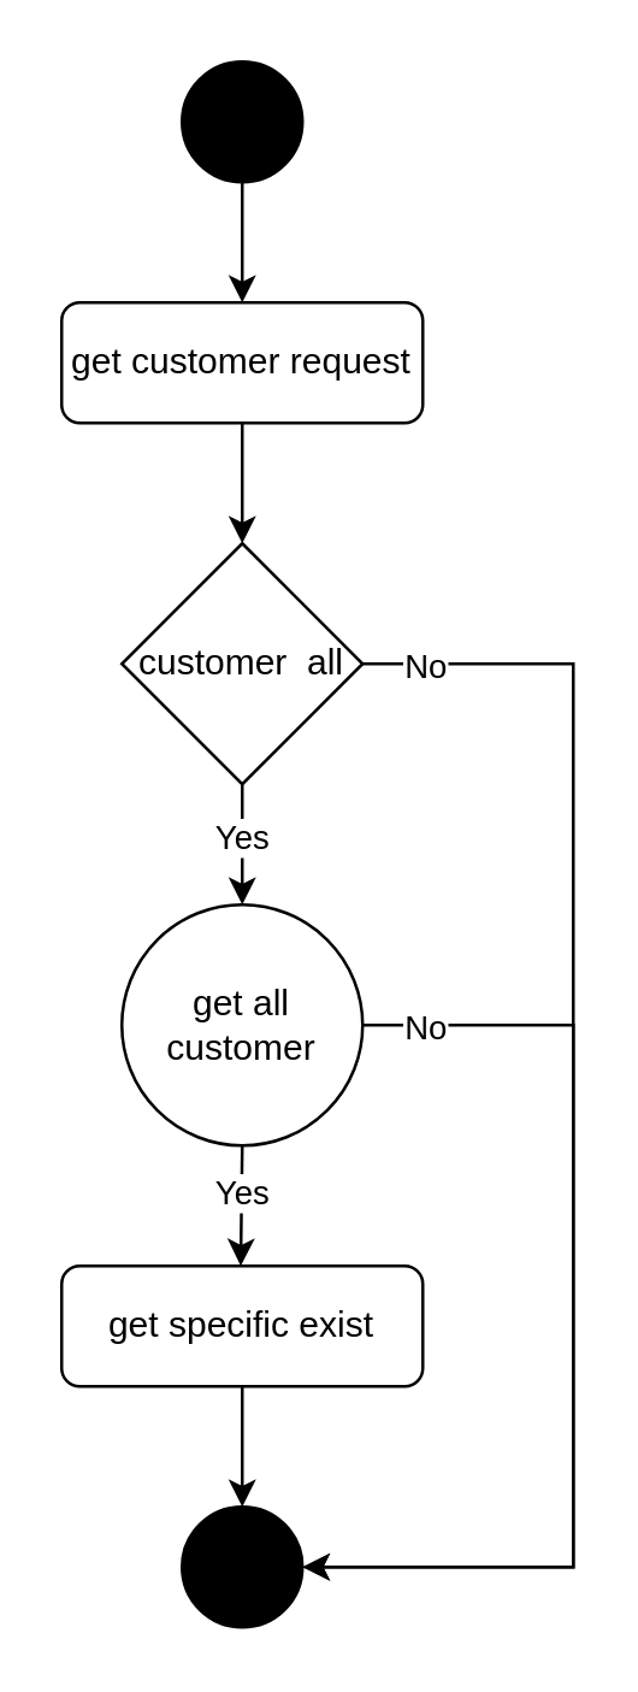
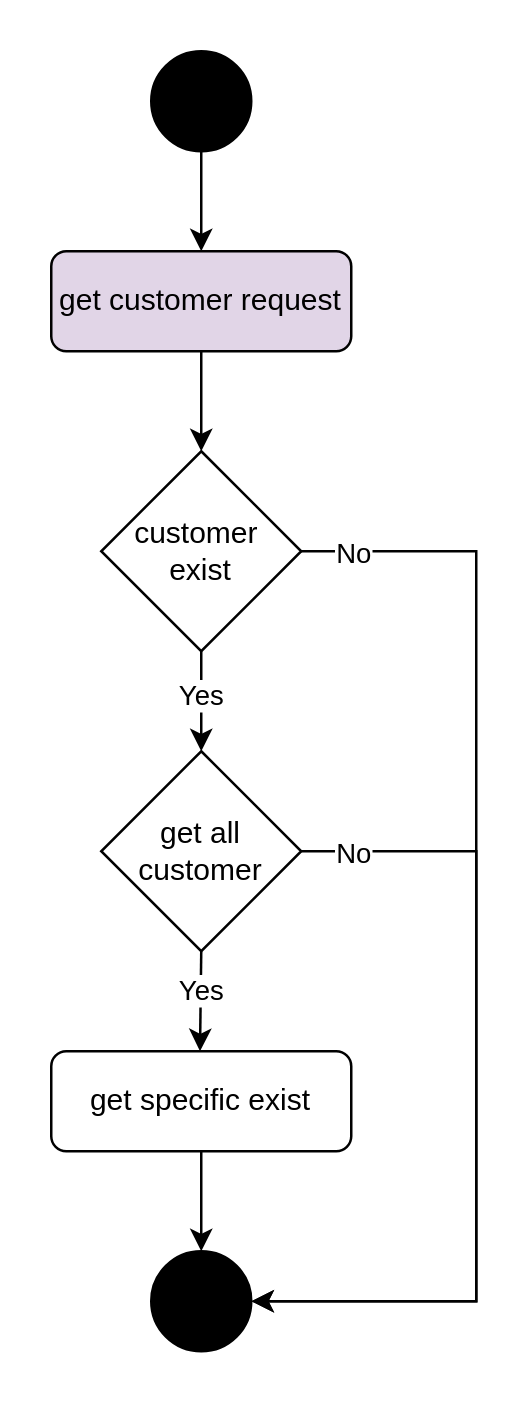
  <mxCell id="0" />
  <mxCell id="1" parent="0" />
  <mxCell id="2" value="" style="ellipse;whiteSpace=wrap;html=1;aspect=fixed;fillColor=#000000;" parent="1" vertex="1"><mxGeometry x="60" y="20" width="40" height="40" as="geometry" /></mxCell>
- <mxCell id="3" value="get customer request" style="rounded=1;whiteSpace=wrap;html=1;" vertex="1" parent="1"><mxGeometry x="20" y="100" width="120" height="40" as="geometry" /></mxCell>
+ <mxCell id="3" value="get customer request" style="rounded=1;whiteSpace=wrap;html=1;fillColor=#e1d5e7;" vertex="1" parent="1"><mxGeometry x="20" y="100" width="120" height="40" as="geometry" /></mxCell>
  <mxCell id="4" style="edgeStyle=orthogonalEdgeStyle;rounded=0;orthogonalLoop=1;jettySize=auto;html=1;entryX=1;entryY=0.5;entryDx=0;entryDy=0;" edge="1" parent="1" target="16"><mxGeometry relative="1" as="geometry"><mxPoint x="100" y="560" as="targetPoint" /><mxPoint x="110" y="220" as="sourcePoint" /><Array as="points"><mxPoint x="190" y="220" /><mxPoint x="190" y="520" /></Array></mxGeometry></mxCell>
  <mxCell id="5" value="No" style="edgeLabel;html=1;align=center;verticalAlign=middle;resizable=0;points=[];" vertex="1" connectable="0" parent="4"><mxGeometry x="-0.852" relative="1" as="geometry"><mxPoint x="-4.76" as="offset" /></mxGeometry></mxCell>
- <mxCell id="6" value="customer&amp;nbsp; all" style="rhombus;whiteSpace=wrap;html=1;" vertex="1" parent="1"><mxGeometry x="40" y="180" width="80" height="80" as="geometry" /></mxCell>
+ <mxCell id="6" value="customer&amp;nbsp; exist" style="rhombus;whiteSpace=wrap;html=1;" vertex="1" parent="1"><mxGeometry x="40" y="180" width="80" height="80" as="geometry" /></mxCell>
  <mxCell id="7" style="edgeStyle=orthogonalEdgeStyle;rounded=0;orthogonalLoop=1;jettySize=auto;html=1;entryX=1;entryY=0.5;entryDx=0;entryDy=0;" edge="1" parent="1" source="9" target="16"><mxGeometry relative="1" as="geometry"><mxPoint x="100" y="560" as="targetPoint" /><Array as="points"><mxPoint x="190" y="340" /><mxPoint x="190" y="520" /></Array></mxGeometry></mxCell>
  <mxCell id="8" value="No" style="edgeLabel;html=1;align=center;verticalAlign=middle;resizable=0;points=[];" vertex="1" connectable="0" parent="7"><mxGeometry x="-0.885" y="-2" relative="1" as="geometry"><mxPoint x="0.98" y="-2" as="offset" /></mxGeometry></mxCell>
- <mxCell id="9" value="get all customer" style="ellipse;whiteSpace=wrap;html=1;" vertex="1" parent="1"><mxGeometry x="40" y="300" width="80" height="80" as="geometry" /></mxCell>
+ <mxCell id="9" value="get all customer" style="rhombus;whiteSpace=wrap;html=1;" vertex="1" parent="1"><mxGeometry x="40" y="300" width="80" height="80" as="geometry" /></mxCell>
  <mxCell id="10" value="" style="endArrow=classic;html=1;exitX=0.5;exitY=1;exitDx=0;exitDy=0;entryX=0.5;entryY=0;entryDx=0;entryDy=0;" edge="1" parent="1" source="2" target="3"><mxGeometry width="50" height="50" relative="1" as="geometry"><mxPoint x="50" y="290" as="sourcePoint" /><mxPoint x="79" y="90" as="targetPoint" /></mxGeometry></mxCell>
  <mxCell id="11" value="" style="endArrow=classic;html=1;entryX=0.5;entryY=0;entryDx=0;entryDy=0;exitX=0.5;exitY=1;exitDx=0;exitDy=0;" edge="1" parent="1" source="3" target="6"><mxGeometry width="50" height="50" relative="1" as="geometry"><mxPoint x="90" y="150" as="sourcePoint" /><mxPoint x="100" y="150" as="targetPoint" /></mxGeometry></mxCell>
  <mxCell id="12" value="" style="endArrow=classic;html=1;entryX=0.5;entryY=0;entryDx=0;entryDy=0;exitX=0.5;exitY=1;exitDx=0;exitDy=0;" edge="1" parent="1" source="6" target="9"><mxGeometry width="50" height="50" relative="1" as="geometry"><mxPoint x="80" y="260" as="sourcePoint" /><mxPoint x="99" y="300" as="targetPoint" /></mxGeometry></mxCell>
  <mxCell id="13" value="Yes" style="edgeLabel;html=1;align=center;verticalAlign=middle;resizable=0;points=[];" vertex="1" connectable="0" parent="12"><mxGeometry x="-0.152" relative="1" as="geometry"><mxPoint x="-0.21" as="offset" /></mxGeometry></mxCell>
  <mxCell id="14" value="" style="endArrow=classic;html=1;exitX=0.5;exitY=1;exitDx=0;exitDy=0;entryX=0.5;entryY=0;entryDx=0;entryDy=0;" edge="1" parent="1" source="9"><mxGeometry width="50" height="50" relative="1" as="geometry"><mxPoint x="320" y="360" as="sourcePoint" /><mxPoint x="79.5" y="420" as="targetPoint" /></mxGeometry></mxCell>
  <mxCell id="15" value="Yes" style="edgeLabel;html=1;align=center;verticalAlign=middle;resizable=0;points=[];" vertex="1" connectable="0" parent="14"><mxGeometry x="-0.202" relative="1" as="geometry"><mxPoint as="offset" /></mxGeometry></mxCell>
  <mxCell id="16" value="" style="ellipse;whiteSpace=wrap;html=1;aspect=fixed;fillColor=#000000;" vertex="1" parent="1"><mxGeometry x="60" y="500" width="40" height="40" as="geometry" /></mxCell>
  <mxCell id="17" style="edgeStyle=orthogonalEdgeStyle;rounded=0;orthogonalLoop=1;jettySize=auto;html=1;entryX=0.5;entryY=0;entryDx=0;entryDy=0;" edge="1" parent="1" source="18" target="16"><mxGeometry relative="1" as="geometry" /></mxCell>
  <mxCell id="18" value="get specific exist" style="rounded=1;whiteSpace=wrap;html=1;" vertex="1" parent="1"><mxGeometry x="20" y="420" width="120" height="40" as="geometry" /></mxCell>
